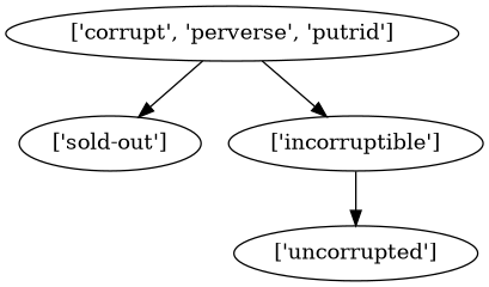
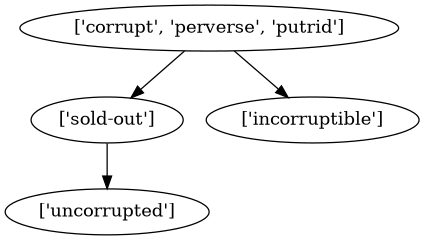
  strict digraph {
    "['corrupt', 'perverse', 'putrid']"
    "['sold-out']"
    "['incorruptible']"
    "['uncorrupted']"
    "['corrupt', 'perverse', 'putrid']" -> "['sold-out']"
    "['corrupt', 'perverse', 'putrid']" -> "['incorruptible']"
-   "['incorruptible']" -> "['uncorrupted']"
+   "['sold-out']" -> "['uncorrupted']"
  }
